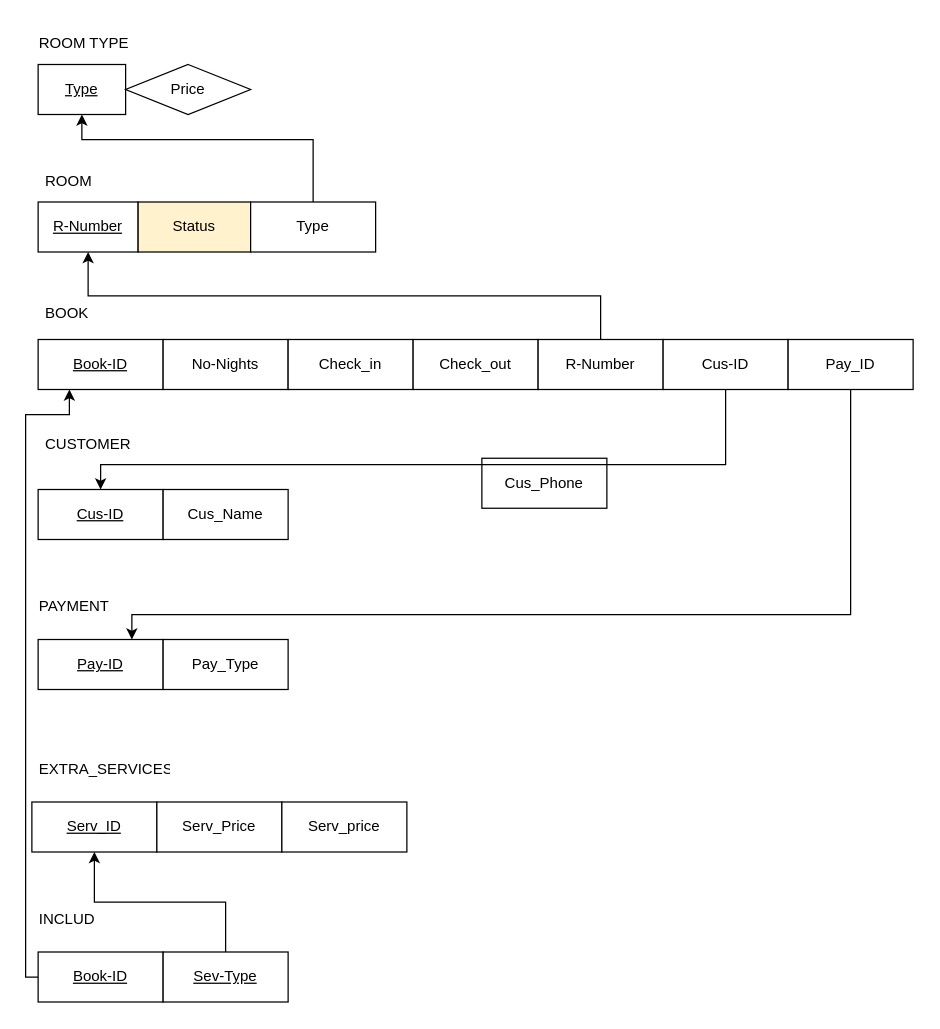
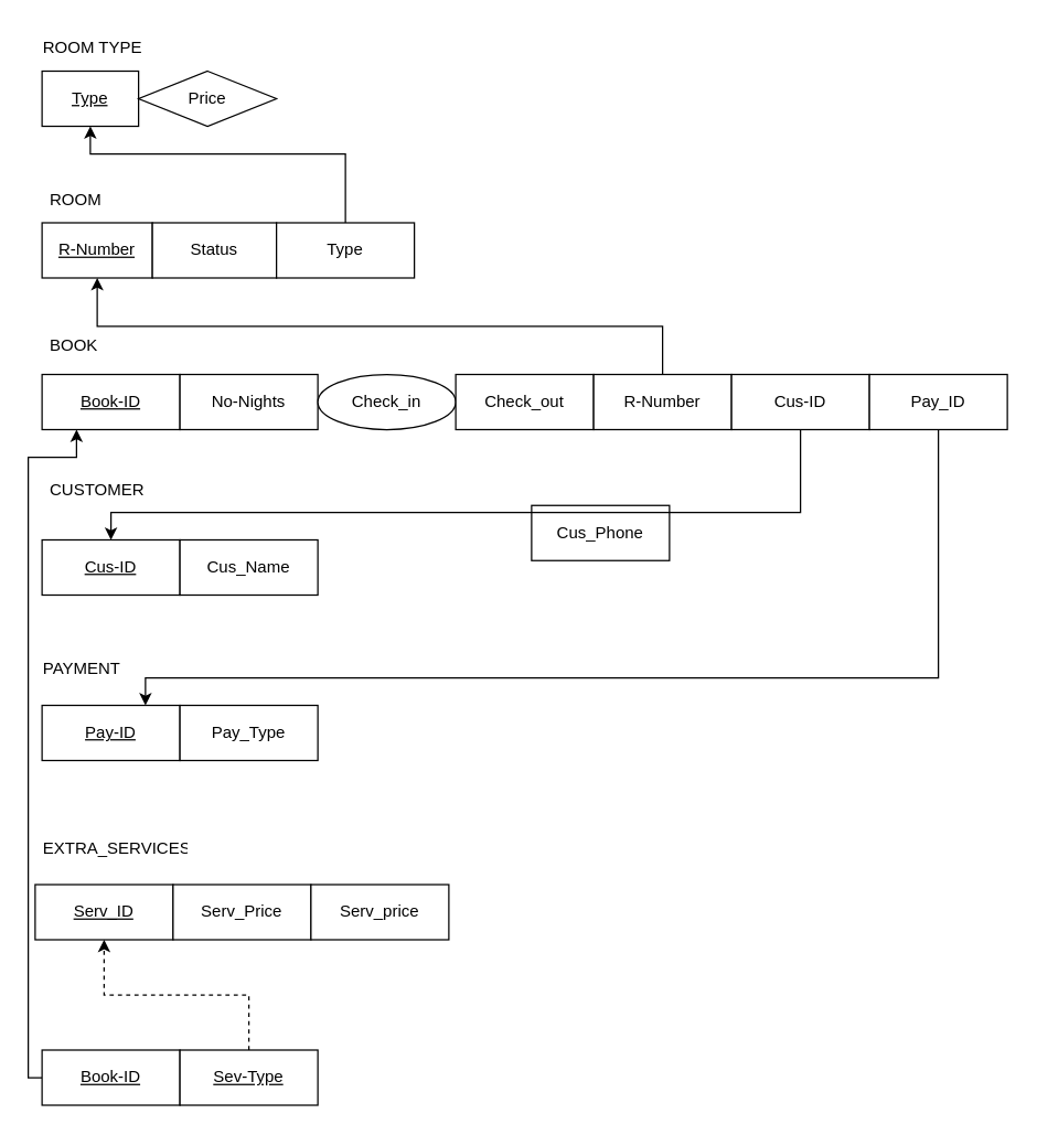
  <mxCell id="0" />
  <mxCell id="1" parent="0" />
  <mxCell id="2" value="&lt;u&gt;Type&lt;/u&gt;" style="whiteSpace=wrap;html=1;align=center;" vertex="1" parent="1"><mxGeometry x="30" y="51" width="70" height="40" as="geometry" /></mxCell>
  <mxCell id="3" value="Price" style="rhombus;whiteSpace=wrap;html=1;align=center;" vertex="1" parent="1"><mxGeometry x="100" y="51" width="100" height="40" as="geometry" /></mxCell>
  <mxCell id="4" value="ROOM TYPE" style="text;strokeColor=none;fillColor=none;spacingLeft=4;spacingRight=4;overflow=hidden;rotatable=0;points=[[0,0.5],[1,0.5]];portConstraint=eastwest;fontSize=12;whiteSpace=wrap;html=1;" vertex="1" parent="1"><mxGeometry x="25" y="20" width="95" height="30" as="geometry" /></mxCell>
  <mxCell id="5" value="ROOM" style="text;strokeColor=none;fillColor=none;spacingLeft=4;spacingRight=4;overflow=hidden;rotatable=0;points=[[0,0.5],[1,0.5]];portConstraint=eastwest;fontSize=12;whiteSpace=wrap;html=1;" vertex="1" parent="1"><mxGeometry x="30" y="131" width="50" height="30" as="geometry" /></mxCell>
  <mxCell id="6" value="&lt;u&gt;R-Number&lt;/u&gt;" style="whiteSpace=wrap;html=1;align=center;" vertex="1" parent="1"><mxGeometry x="30" y="161" width="80" height="40" as="geometry" /></mxCell>
- <mxCell id="7" value="Status" style="whiteSpace=wrap;html=1;align=center;fillColor=#fff2cc;" vertex="1" parent="1"><mxGeometry x="110" y="161" width="90" height="40" as="geometry" /></mxCell>
+ <mxCell id="7" value="Status" style="whiteSpace=wrap;html=1;align=center;" vertex="1" parent="1"><mxGeometry x="110" y="161" width="90" height="40" as="geometry" /></mxCell>
  <mxCell id="8" style="edgeStyle=orthogonalEdgeStyle;rounded=0;orthogonalLoop=1;jettySize=auto;html=1;entryX=0.5;entryY=1;entryDx=0;entryDy=0;" edge="1" parent="1" source="9" target="2"><mxGeometry relative="1" as="geometry"><Array as="points"><mxPoint x="250" y="111" /><mxPoint x="65" y="111" /></Array></mxGeometry></mxCell>
  <mxCell id="9" value="Type" style="whiteSpace=wrap;html=1;align=center;" vertex="1" parent="1"><mxGeometry x="200" y="161" width="100" height="40" as="geometry" /></mxCell>
  <mxCell id="10" value="BOOK" style="text;strokeColor=none;fillColor=none;spacingLeft=4;spacingRight=4;overflow=hidden;rotatable=0;points=[[0,0.5],[1,0.5]];portConstraint=eastwest;fontSize=12;whiteSpace=wrap;html=1;" vertex="1" parent="1"><mxGeometry x="30" y="236" width="50" height="30" as="geometry" /></mxCell>
  <mxCell id="11" value="&lt;u&gt;Book-ID&lt;/u&gt;" style="whiteSpace=wrap;html=1;align=center;" vertex="1" parent="1"><mxGeometry x="30" y="271" width="100" height="40" as="geometry" /></mxCell>
  <mxCell id="12" value="No-Nights" style="whiteSpace=wrap;html=1;align=center;" vertex="1" parent="1"><mxGeometry x="130" y="271" width="100" height="40" as="geometry" /></mxCell>
- <mxCell id="13" value="Check_in" style="whiteSpace=wrap;html=1;align=center;" vertex="1" parent="1"><mxGeometry x="230" y="271" width="100" height="40" as="geometry" /></mxCell>
+ <mxCell id="13" value="Check_in" style="ellipse;whiteSpace=wrap;html=1;align=center;" vertex="1" parent="1"><mxGeometry x="230" y="271" width="100" height="40" as="geometry" /></mxCell>
  <mxCell id="14" value="Check_out" style="whiteSpace=wrap;html=1;align=center;" vertex="1" parent="1"><mxGeometry x="330" y="271" width="100" height="40" as="geometry" /></mxCell>
  <mxCell id="15" style="edgeStyle=orthogonalEdgeStyle;rounded=0;orthogonalLoop=1;jettySize=auto;html=1;exitX=0.5;exitY=0;exitDx=0;exitDy=0;entryX=0.5;entryY=1;entryDx=0;entryDy=0;" edge="1" parent="1" source="16" target="6"><mxGeometry relative="1" as="geometry" /></mxCell>
  <mxCell id="16" value="R-Number" style="whiteSpace=wrap;html=1;align=center;" vertex="1" parent="1"><mxGeometry x="430" y="271" width="100" height="40" as="geometry" /></mxCell>
  <mxCell id="17" value="PAYMENT" style="text;strokeColor=none;fillColor=none;spacingLeft=4;spacingRight=4;overflow=hidden;rotatable=0;points=[[0,0.5],[1,0.5]];portConstraint=eastwest;fontSize=12;whiteSpace=wrap;html=1;" vertex="1" parent="1"><mxGeometry x="25" y="471" width="70" height="30" as="geometry" /></mxCell>
  <mxCell id="18" value="CUSTOMER" style="text;strokeColor=none;fillColor=none;spacingLeft=4;spacingRight=4;overflow=hidden;rotatable=0;points=[[0,0.5],[1,0.5]];portConstraint=eastwest;fontSize=12;whiteSpace=wrap;html=1;" vertex="1" parent="1"><mxGeometry x="30" y="341" width="90" height="38.57" as="geometry" /></mxCell>
  <mxCell id="19" value="&lt;u&gt;Cus-ID&lt;/u&gt;" style="whiteSpace=wrap;html=1;align=center;" vertex="1" parent="1"><mxGeometry x="30" y="391" width="100" height="40" as="geometry" /></mxCell>
  <mxCell id="20" value="Cus_Name" style="whiteSpace=wrap;html=1;align=center;" vertex="1" parent="1"><mxGeometry x="130" y="391" width="100" height="40" as="geometry" /></mxCell>
  <mxCell id="21" value="Cus_Phone" style="whiteSpace=wrap;html=1;align=center;" vertex="1" parent="1"><mxGeometry x="385" y="366" width="100" height="40" as="geometry" /></mxCell>
  <mxCell id="22" style="edgeStyle=orthogonalEdgeStyle;rounded=0;orthogonalLoop=1;jettySize=auto;html=1;exitX=0.5;exitY=1;exitDx=0;exitDy=0;" edge="1" parent="1" source="23" target="19"><mxGeometry relative="1" as="geometry"><Array as="points"><mxPoint x="580" y="371" /><mxPoint x="80" y="371" /></Array></mxGeometry></mxCell>
  <mxCell id="23" value="Cus-ID" style="whiteSpace=wrap;html=1;align=center;" vertex="1" parent="1"><mxGeometry x="530" y="271" width="100" height="40" as="geometry" /></mxCell>
  <mxCell id="24" value="&lt;u&gt;Pay-ID&lt;/u&gt;" style="whiteSpace=wrap;html=1;align=center;" vertex="1" parent="1"><mxGeometry x="30" y="511" width="100" height="40" as="geometry" /></mxCell>
  <mxCell id="25" value="Pay_Type" style="whiteSpace=wrap;html=1;align=center;" vertex="1" parent="1"><mxGeometry x="130" y="511" width="100" height="40" as="geometry" /></mxCell>
  <mxCell id="26" style="edgeStyle=orthogonalEdgeStyle;rounded=0;orthogonalLoop=1;jettySize=auto;html=1;entryX=0.75;entryY=0;entryDx=0;entryDy=0;" edge="1" parent="1" source="27" target="24"><mxGeometry relative="1" as="geometry"><Array as="points"><mxPoint x="680" y="491" /><mxPoint x="105" y="491" /></Array></mxGeometry></mxCell>
  <mxCell id="27" value="Pay_ID" style="whiteSpace=wrap;html=1;align=center;" vertex="1" parent="1"><mxGeometry x="630" y="271" width="100" height="40" as="geometry" /></mxCell>
  <mxCell id="28" value="EXTRA_SERVICES" style="text;strokeColor=none;fillColor=none;spacingLeft=4;spacingRight=4;overflow=hidden;rotatable=0;points=[[0,0.5],[1,0.5]];portConstraint=eastwest;fontSize=12;whiteSpace=wrap;html=1;" vertex="1" parent="1"><mxGeometry x="25" y="601" width="115" height="30" as="geometry" /></mxCell>
  <mxCell id="29" value="&lt;u&gt;Serv_ID&lt;/u&gt;" style="whiteSpace=wrap;html=1;align=center;" vertex="1" parent="1"><mxGeometry x="25" y="641" width="100" height="40" as="geometry" /></mxCell>
  <mxCell id="30" value="Serv_Price" style="whiteSpace=wrap;html=1;align=center;" vertex="1" parent="1"><mxGeometry x="125" y="641" width="100" height="40" as="geometry" /></mxCell>
- <mxCell id="31" value="INCLUDE" style="text;strokeColor=none;fillColor=none;spacingLeft=4;spacingRight=4;overflow=hidden;rotatable=0;points=[[0,0.5],[1,0.5]];portConstraint=eastwest;fontSize=12;whiteSpace=wrap;html=1;" vertex="1" parent="1"><mxGeometry x="25" y="721" width="55" height="30" as="geometry" /></mxCell>
  <mxCell id="32" style="edgeStyle=orthogonalEdgeStyle;rounded=0;orthogonalLoop=1;jettySize=auto;html=1;exitX=0;exitY=0.5;exitDx=0;exitDy=0;entryX=0.25;entryY=1;entryDx=0;entryDy=0;" edge="1" parent="1" source="33" target="11"><mxGeometry relative="1" as="geometry"><mxPoint x="20" y="461" as="targetPoint" /><Array as="points"><mxPoint x="20" y="781" /><mxPoint x="20" y="331" /><mxPoint x="55" y="331" /></Array></mxGeometry></mxCell>
  <mxCell id="33" value="&lt;u&gt;Book-ID&lt;/u&gt;" style="whiteSpace=wrap;html=1;align=center;" vertex="1" parent="1"><mxGeometry x="30" y="761" width="100" height="40" as="geometry" /></mxCell>
- <mxCell id="34" style="edgeStyle=orthogonalEdgeStyle;rounded=0;orthogonalLoop=1;jettySize=auto;html=1;exitX=0.5;exitY=0;exitDx=0;exitDy=0;entryX=0.5;entryY=1;entryDx=0;entryDy=0;" edge="1" parent="1" source="35" target="29"><mxGeometry relative="1" as="geometry" /></mxCell>
+ <mxCell id="34" style="edgeStyle=orthogonalEdgeStyle;rounded=0;orthogonalLoop=1;jettySize=auto;html=1;exitX=0.5;exitY=0;exitDx=0;exitDy=0;entryX=0.5;entryY=1;entryDx=0;entryDy=0;dashed=1;" edge="1" parent="1" source="35" target="29"><mxGeometry relative="1" as="geometry" /></mxCell>
  <mxCell id="35" value="&lt;u&gt;Sev-Type&lt;/u&gt;" style="whiteSpace=wrap;html=1;align=center;" vertex="1" parent="1"><mxGeometry x="130" y="761" width="100" height="40" as="geometry" /></mxCell>
  <mxCell id="36" value="Serv_price" style="whiteSpace=wrap;html=1;align=center;" vertex="1" parent="1"><mxGeometry x="225" y="641" width="100" height="40" as="geometry" /></mxCell>
